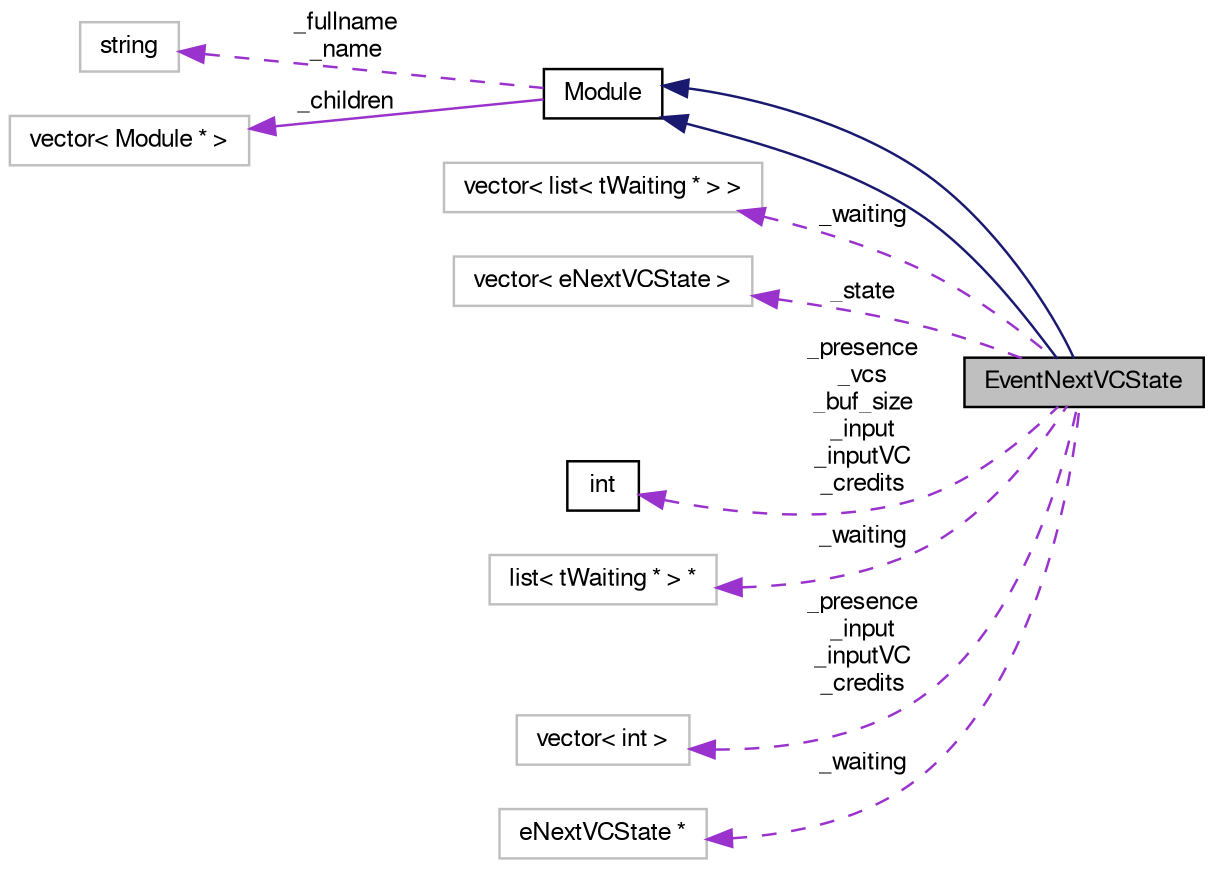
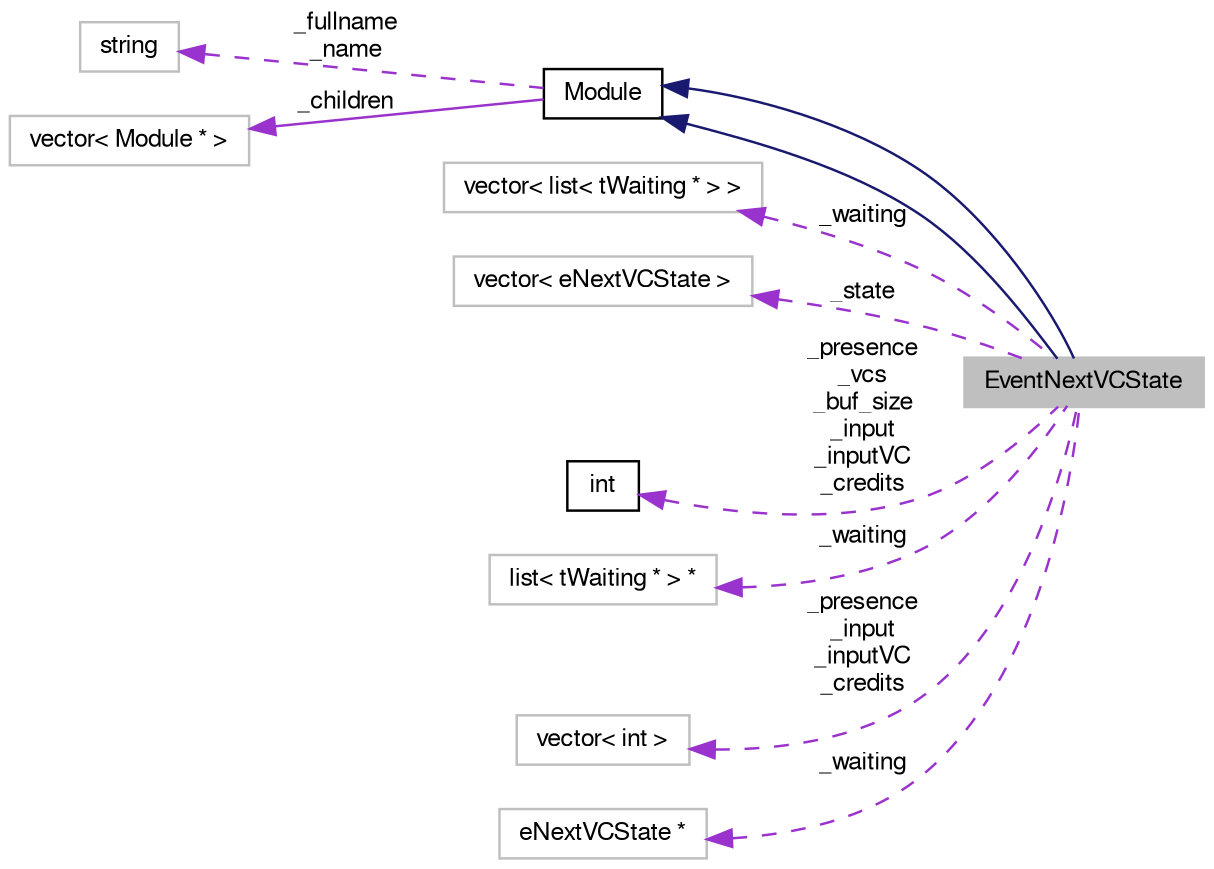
  digraph {
    rankdir=LR
    node [color=grey75 fontname=FreeSans fontsize=10 shape=record]
    edge [color=darkorchid3 dir=back fontname=FreeSans fontsize=10 labelfontname=FreeSans labelfontsize=10 style=dashed]
-   n1 [color=black fillcolor=grey75 fontcolor=black height=0.2 label=EventNextVCState style=filled width=0.4]
+   n1 [fillcolor=grey75 fontcolor=black height=0.2 label=EventNextVCState style=filled width=0.4]
    n2 [color=black height=0.2 label=Module width=0.4]
    n3 [height=0.2 label=string width=0.4]
    n4 [height=0.2 label="vector\< Module * \>" width=0.4]
    n5 [height=0.2 label="vector\< list\< tWaiting * \> \>" width=0.4]
    n6 [height=0.2 label="vector\< eNextVCState \>" width=0.4]
    n7 [color=black height=0.2 label=int width=0.4]
    n8 [height=0.2 label="list\< tWaiting * \> *" width=0.4]
    n9 [height=0.2 label="vector\< int \>" width=0.4]
    n10 [height=0.2 label="eNextVCState *" width=0.4]
    n2 -> n1 [color=midnightblue style=solid]
    n2 -> n1 [color=midnightblue style=solid]
    n3 -> n2 [label="_fullname\n_name"]
    n4 -> n2 [label=_children style=solid]
    n5 -> n1 [label=_waiting]
    n6 -> n1 [label=_state]
    n7 -> n1 [label="_presence\n_vcs\n_buf_size\n_input\n_inputVC\n_credits"]
    n8 -> n1 [label=_waiting]
    n9 -> n1 [label="_presence\n_input\n_inputVC\n_credits"]
    n10 -> n1 [label=_waiting]
  }
